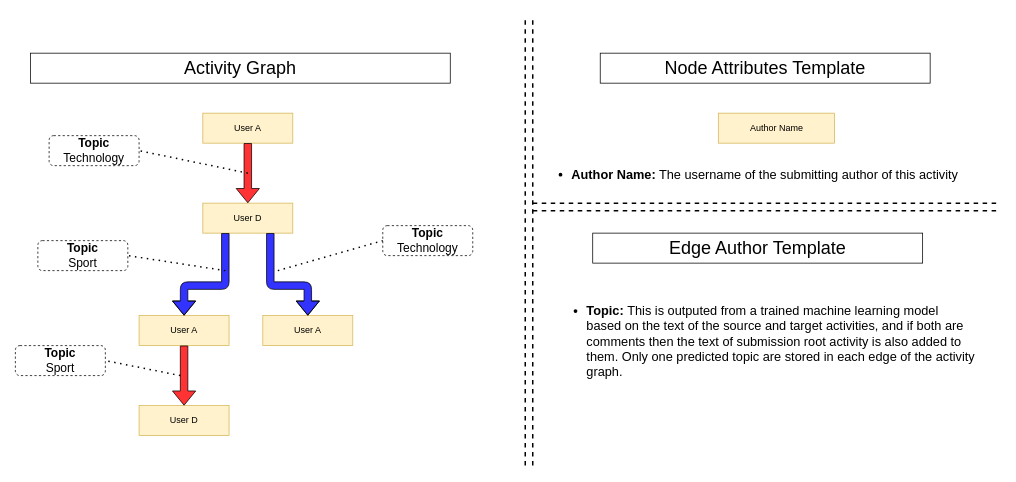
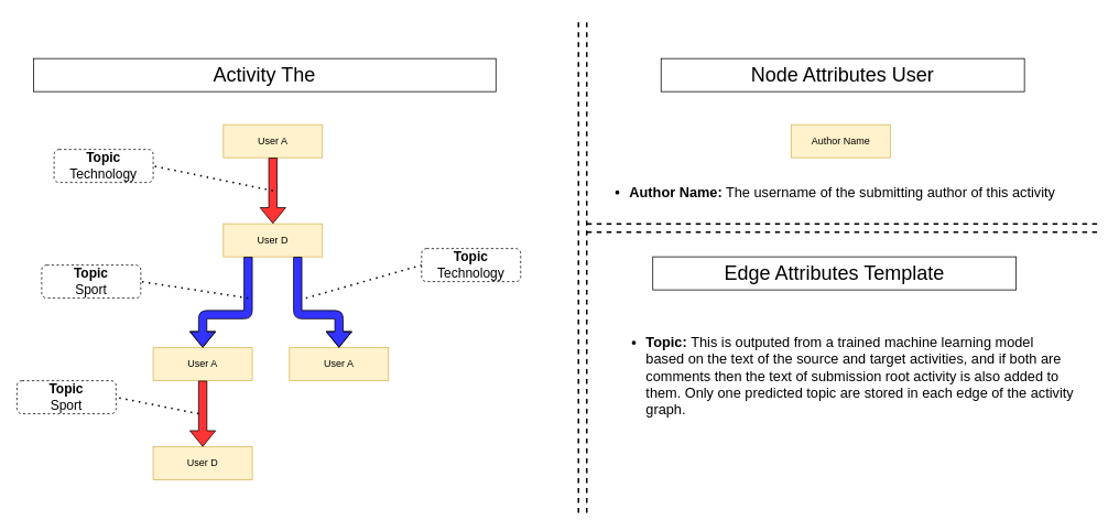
  <mxCell id="0" />
  <mxCell id="1" parent="0" />
- <mxCell id="2" value="Author Name" style="rounded=0;whiteSpace=wrap;html=1;fillColor=#fff2cc;strokeColor=#d6b656;" parent="1" vertex="1"><mxGeometry x="957.5" y="150" width="155" height="40" as="geometry" /></mxCell>
+ <mxCell id="2" value="Author Name" style="rounded=0;whiteSpace=wrap;html=1;fillColor=#fff2cc;strokeColor=#d6b656;" parent="1" vertex="1"><mxGeometry x="957.5" y="150" width="120" height="40" as="geometry" /></mxCell>
  <mxCell id="3" value="User A" style="rounded=0;whiteSpace=wrap;html=1;fillColor=#fff2cc;strokeColor=#d6b656;" parent="1" vertex="1"><mxGeometry x="270" y="150" width="120" height="40" as="geometry" /></mxCell>
  <mxCell id="4" value="User D" style="rounded=0;whiteSpace=wrap;html=1;fillColor=#fff2cc;strokeColor=#d6b656;" parent="1" vertex="1"><mxGeometry x="270" y="270" width="120" height="40" as="geometry" /></mxCell>
  <mxCell id="5" value="User A" style="rounded=0;whiteSpace=wrap;html=1;fillColor=#fff2cc;strokeColor=#d6b656;" parent="1" vertex="1"><mxGeometry x="350" y="420" width="120" height="40" as="geometry" /></mxCell>
  <mxCell id="6" value="User A" style="rounded=0;whiteSpace=wrap;html=1;fillColor=#fff2cc;strokeColor=#d6b656;" parent="1" vertex="1"><mxGeometry x="185" y="420" width="120" height="40" as="geometry" /></mxCell>
  <mxCell id="7" value="User D" style="rounded=0;whiteSpace=wrap;html=1;fillColor=#fff2cc;strokeColor=#d6b656;" parent="1" vertex="1"><mxGeometry x="185" y="540" width="120" height="40" as="geometry" /></mxCell>
  <mxCell id="8" value="" style="shape=flexArrow;endArrow=classic;html=1;exitX=0.5;exitY=1;exitDx=0;exitDy=0;entryX=0.5;entryY=0;entryDx=0;entryDy=0;fillColor=#FF3333;" parent="1" source="3" target="4" edge="1"><mxGeometry width="50" height="50" relative="1" as="geometry"><mxPoint x="330" y="200" as="sourcePoint" /><mxPoint x="380" y="240" as="targetPoint" /></mxGeometry></mxCell>
  <mxCell id="9" value="" style="shape=flexArrow;endArrow=classic;html=1;exitX=0.25;exitY=1;exitDx=0;exitDy=0;entryX=0.5;entryY=0;entryDx=0;entryDy=0;fillColor=#3333FF;" parent="1" source="4" target="6" edge="1"><mxGeometry width="50" height="50" relative="1" as="geometry"><mxPoint x="340" y="210" as="sourcePoint" /><mxPoint x="220" y="430" as="targetPoint" /><Array as="points"><mxPoint x="300" y="380" /><mxPoint x="245" y="380" /></Array></mxGeometry></mxCell>
  <mxCell id="10" value="" style="shape=flexArrow;endArrow=classic;html=1;exitX=0.75;exitY=1;exitDx=0;exitDy=0;entryX=0.5;entryY=0;entryDx=0;entryDy=0;fillColor=#3333FF;" parent="1" source="4" target="5" edge="1"><mxGeometry width="50" height="50" relative="1" as="geometry"><mxPoint x="360" y="360" as="sourcePoint" /><mxPoint x="490" y="440" as="targetPoint" /><Array as="points"><mxPoint x="360" y="380" /><mxPoint x="410" y="380" /></Array></mxGeometry></mxCell>
  <mxCell id="11" value="" style="shape=flexArrow;endArrow=classic;html=1;exitX=0.5;exitY=1;exitDx=0;exitDy=0;entryX=0.5;entryY=0;entryDx=0;entryDy=0;fillColor=#FF3333;" parent="1" source="6" target="7" edge="1"><mxGeometry width="50" height="50" relative="1" as="geometry"><mxPoint x="170" y="520" as="sourcePoint" /><mxPoint x="210" y="530" as="targetPoint" /></mxGeometry></mxCell>
  <mxCell id="12" value="" style="endArrow=none;dashed=1;html=1;strokeWidth=2;" parent="1" edge="1"><mxGeometry width="50" height="50" relative="1" as="geometry"><mxPoint x="700" y="620" as="sourcePoint" /><mxPoint x="700" y="20" as="targetPoint" /></mxGeometry></mxCell>
  <mxCell id="13" value="" style="endArrow=none;dashed=1;html=1;strokeWidth=2;" parent="1" edge="1"><mxGeometry width="50" height="50" relative="1" as="geometry"><mxPoint x="710" y="620" as="sourcePoint" /><mxPoint x="710" y="20" as="targetPoint" /></mxGeometry></mxCell>
- <mxCell id="14" value="&lt;font style=&quot;font-size: 24px&quot;&gt;Node Attributes Template&lt;/font&gt;" style="text;html=1;fillColor=none;align=center;verticalAlign=middle;whiteSpace=wrap;rounded=0;strokeColor=#000000;" parent="1" vertex="1"><mxGeometry x="800" y="70" width="440" height="40" as="geometry" /></mxCell>
- <mxCell id="15" value="&lt;font style=&quot;font-size: 24px&quot;&gt;Activity Graph&lt;/font&gt;" style="text;html=1;fillColor=none;align=center;verticalAlign=middle;whiteSpace=wrap;rounded=0;strokeColor=#000000;" parent="1" vertex="1"><mxGeometry x="40" y="70" width="560" height="40" as="geometry" /></mxCell>
- <mxCell id="16" value="&lt;font style=&quot;font-size: 24px&quot;&gt;Edge Author Template&lt;/font&gt;" style="text;html=1;fillColor=none;align=center;verticalAlign=middle;whiteSpace=wrap;rounded=0;strokeColor=#000000;" parent="1" vertex="1"><mxGeometry x="790" y="310" width="440" height="40" as="geometry" /></mxCell>
+ <mxCell id="14" value="&lt;font style=&quot;font-size: 24px&quot;&gt;Node Attributes User&lt;/font&gt;" style="text;html=1;fillColor=none;align=center;verticalAlign=middle;whiteSpace=wrap;rounded=0;strokeColor=#000000;" parent="1" vertex="1"><mxGeometry x="800" y="70" width="440" height="40" as="geometry" /></mxCell>
+ <mxCell id="15" value="&lt;font style=&quot;font-size: 24px&quot;&gt;Activity The&lt;/font&gt;" style="text;html=1;fillColor=none;align=center;verticalAlign=middle;whiteSpace=wrap;rounded=0;strokeColor=#000000;" parent="1" vertex="1"><mxGeometry x="40" y="70" width="560" height="40" as="geometry" /></mxCell>
+ <mxCell id="16" value="&lt;font style=&quot;font-size: 24px&quot;&gt;Edge Attributes Template&lt;/font&gt;" style="text;html=1;fillColor=none;align=center;verticalAlign=middle;whiteSpace=wrap;rounded=0;strokeColor=#000000;" parent="1" vertex="1"><mxGeometry x="790" y="310" width="440" height="40" as="geometry" /></mxCell>
  <mxCell id="17" value="&lt;ul style=&quot;font-size: 17px&quot;&gt;&lt;li&gt;&lt;font style=&quot;font-size: 17px&quot;&gt;&lt;b&gt;Author Name:&lt;/b&gt; The username of the submitting author of this activity&amp;nbsp;&lt;/font&gt;&lt;/li&gt;&lt;/ul&gt;" style="text;html=1;strokeColor=none;fillColor=none;align=left;verticalAlign=middle;whiteSpace=wrap;rounded=0;" parent="1" vertex="1"><mxGeometry x="720" y="210" width="600" height="45" as="geometry" /></mxCell>
  <mxCell id="18" value="" style="endArrow=none;dashed=1;html=1;strokeWidth=2;" parent="1" edge="1"><mxGeometry width="50" height="50" relative="1" as="geometry"><mxPoint x="710" y="270" as="sourcePoint" /><mxPoint x="1332.5" y="270" as="targetPoint" /></mxGeometry></mxCell>
  <mxCell id="19" value="" style="endArrow=none;dashed=1;html=1;strokeWidth=2;" parent="1" edge="1"><mxGeometry width="50" height="50" relative="1" as="geometry"><mxPoint x="710" y="280" as="sourcePoint" /><mxPoint x="1332.5" y="280" as="targetPoint" /></mxGeometry></mxCell>
  <mxCell id="20" value="&lt;div&gt;&lt;span style=&quot;font-size: 17px&quot;&gt;&lt;b&gt;&lt;br&gt;&lt;/b&gt;&lt;/span&gt;&lt;/div&gt;&lt;ul style=&quot;font-size: 17px&quot;&gt;&lt;li&gt;&lt;b&gt;Topic:&amp;nbsp;&lt;/b&gt;This is outputed from a trained machine learning model based on the text of the source and target activities, and if both are comments then the text of submission root activity is also added to them. Only one predicted topic are stored in each edge of the activity graph.&lt;/li&gt;&lt;/ul&gt;" style="text;html=1;strokeColor=none;fillColor=none;align=left;verticalAlign=middle;whiteSpace=wrap;rounded=0;" parent="1" vertex="1"><mxGeometry x="740" y="380" width="560" height="130" as="geometry" /></mxCell>
  <mxCell id="21" value="&lt;b style=&quot;font-size: 16px;&quot;&gt;Topic&lt;/b&gt;&lt;br style=&quot;font-size: 16px;&quot;&gt;Technology" style="rounded=1;whiteSpace=wrap;html=1;dashed=1;fontSize=16;" parent="1" vertex="1"><mxGeometry x="65" y="180" width="120" height="40" as="geometry" /></mxCell>
  <mxCell id="22" value="" style="endArrow=none;dashed=1;html=1;dashPattern=1 3;strokeWidth=2;entryX=1;entryY=0.5;entryDx=0;entryDy=0;" parent="1" target="21" edge="1"><mxGeometry width="50" height="50" relative="1" as="geometry"><mxPoint x="330" y="230" as="sourcePoint" /><mxPoint x="200" y="200" as="targetPoint" /></mxGeometry></mxCell>
  <mxCell id="23" value="&lt;b style=&quot;font-size: 16px;&quot;&gt;Topic&lt;/b&gt;&lt;br style=&quot;font-size: 16px;&quot;&gt;Technology" style="rounded=1;whiteSpace=wrap;html=1;dashed=1;fontSize=16;" parent="1" vertex="1"><mxGeometry x="510" y="300" width="120" height="40" as="geometry" /></mxCell>
  <mxCell id="24" value="" style="endArrow=none;dashed=1;html=1;dashPattern=1 3;strokeWidth=2;entryX=0;entryY=0.5;entryDx=0;entryDy=0;" parent="1" target="23" edge="1"><mxGeometry width="50" height="50" relative="1" as="geometry"><mxPoint x="370" y="360" as="sourcePoint" /><mxPoint x="510" y="610" as="targetPoint" /></mxGeometry></mxCell>
  <mxCell id="25" value="&lt;b style=&quot;font-size: 16px&quot;&gt;Topic&lt;/b&gt;&lt;br style=&quot;font-size: 16px&quot;&gt;Sport" style="rounded=1;whiteSpace=wrap;html=1;dashed=1;fontSize=16;" parent="1" vertex="1"><mxGeometry x="20" y="460" width="120" height="40" as="geometry" /></mxCell>
  <mxCell id="26" value="" style="endArrow=none;dashed=1;html=1;dashPattern=1 3;strokeWidth=2;entryX=1;entryY=0.5;entryDx=0;entryDy=0;" parent="1" target="25" edge="1"><mxGeometry width="50" height="50" relative="1" as="geometry"><mxPoint x="240" y="500" as="sourcePoint" /><mxPoint x="289" y="590" as="targetPoint" /></mxGeometry></mxCell>
  <mxCell id="27" value="&lt;b style=&quot;font-size: 16px&quot;&gt;Topic&lt;/b&gt;&lt;br style=&quot;font-size: 16px&quot;&gt;Sport" style="rounded=1;whiteSpace=wrap;html=1;dashed=1;fontSize=16;" parent="1" vertex="1"><mxGeometry x="50" y="320" width="120" height="40" as="geometry" /></mxCell>
  <mxCell id="28" value="" style="endArrow=none;dashed=1;html=1;dashPattern=1 3;strokeWidth=2;entryX=1;entryY=0.5;entryDx=0;entryDy=0;" parent="1" target="27" edge="1"><mxGeometry width="50" height="50" relative="1" as="geometry"><mxPoint x="300" y="360" as="sourcePoint" /><mxPoint x="60" y="690" as="targetPoint" /></mxGeometry></mxCell>
